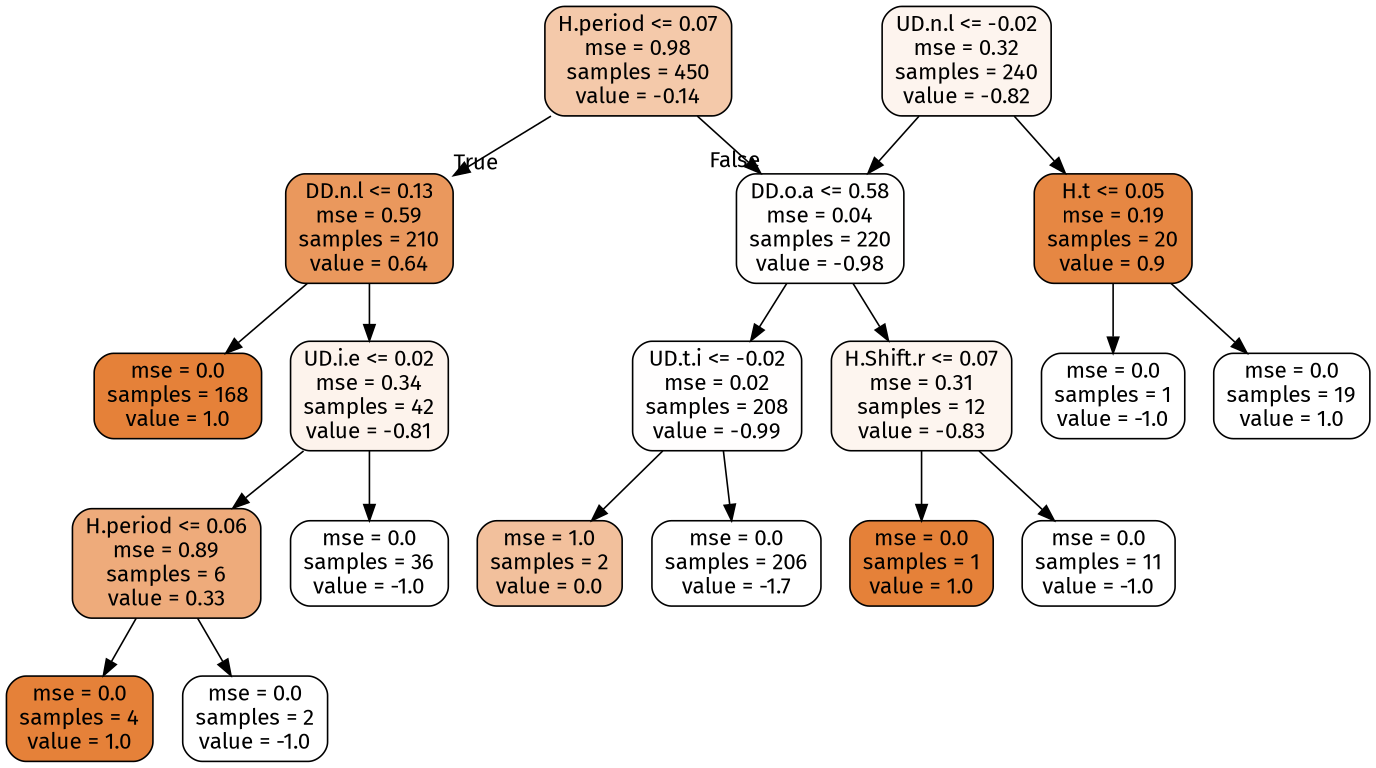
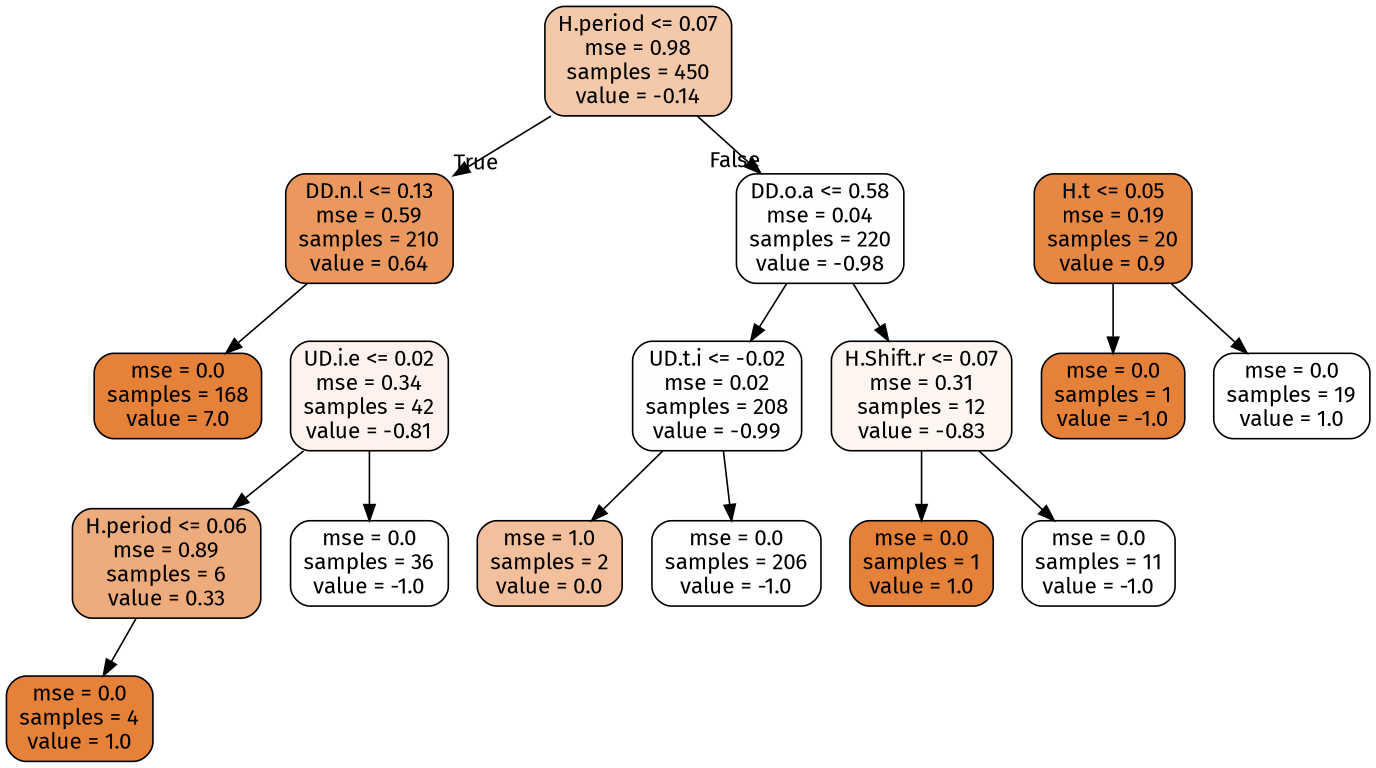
  digraph {
    fontname="Fira Sans"
    node [color=black fillcolor="#ffffff" fontname="Fira Sans" shape=box style="filled, rounded"]
    edge [fontname="Fira Sans"]
    n1 [fillcolor="#f4c9aa" label="H.period <= 0.07\nmse = 0.98\nsamples = 450\nvalue = -0.14"]
    n2 [fillcolor="#ea985d" label="DD.n.l <= 0.13\nmse = 0.59\nsamples = 210\nvalue = 0.64"]
    n3 [fillcolor="#fffefd" label="DD.o.a <= 0.58\nmse = 0.04\nsamples = 220\nvalue = -0.98"]
-   n4 [fillcolor="#e58139" label="mse = 0.0\nsamples = 168\nvalue = 1.0"]
+   n4 [fillcolor="#e58139" label="mse = 0.0\nsamples = 168\nvalue = 7.0"]
    n5 [fillcolor="#fdf3ec" label="UD.i.e <= 0.02\nmse = 0.34\nsamples = 42\nvalue = -0.81"]
-   n6 [fillcolor="#fdf4ee" label="UD.n.l <= -0.02\nmse = 0.32\nsamples = 240\nvalue = -0.82"]
    n7 [fillcolor="#e68743" label="H.t <= 0.05\nmse = 0.19\nsamples = 20\nvalue = 0.9"]
    n8 [fillcolor="#eeab7b" label="H.period <= 0.06\nmse = 0.89\nsamples = 6\nvalue = 0.33"]
    n9 [label="mse = 0.0\nsamples = 36\nvalue = -1.0"]
    n10 [fillcolor="#e58139" label="mse = 0.0\nsamples = 4\nvalue = 1.0"]
-   n11 [label="mse = 0.0\nsamples = 2\nvalue = -1.0"]
-   n12 [label="mse = 0.0\nsamples = 1\nvalue = -1.0"]
+   n12 [fillcolor="#e58139" label="mse = 0.0\nsamples = 1\nvalue = -1.0"]
    n13 [label="mse = 0.0\nsamples = 19\nvalue = 1.0"]
    n14 [fillcolor="#fffefe" label="UD.t.i <= -0.02\nmse = 0.02\nsamples = 208\nvalue = -0.99"]
    n15 [fillcolor="#fdf5ef" label="H.Shift.r <= 0.07\nmse = 0.31\nsamples = 12\nvalue = -0.83"]
    n16 [fillcolor="#f2c09c" label="mse = 1.0\nsamples = 2\nvalue = 0.0"]
-   n17 [label="mse = 0.0\nsamples = 206\nvalue = -1.7"]
+   n17 [label="mse = 0.0\nsamples = 206\nvalue = -1.0"]
    n18 [fillcolor="#e58139" label="mse = 0.0\nsamples = 1\nvalue = 1.0"]
    n19 [label="mse = 0.0\nsamples = 11\nvalue = -1.0"]
    n1 -> n2 [headlabel=True labelangle=45 labeldistance=2.5]
    n1 -> n3 [headlabel=False labelangle=-45 labeldistance=2.5]
    n2 -> n4
-   n2 -> n5
    n3 -> n14
    n3 -> n15
    n5 -> n8
    n5 -> n9
-   n6 -> n3
-   n6 -> n7
    n7 -> n12
    n7 -> n13
    n8 -> n10
-   n8 -> n11
    n14 -> n16
    n14 -> n17
    n15 -> n18
    n15 -> n19
  }
